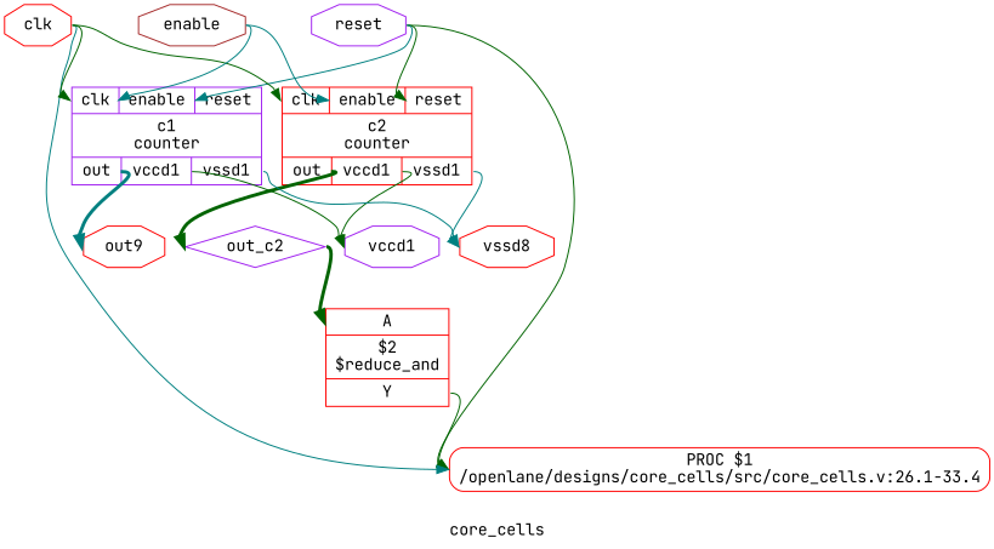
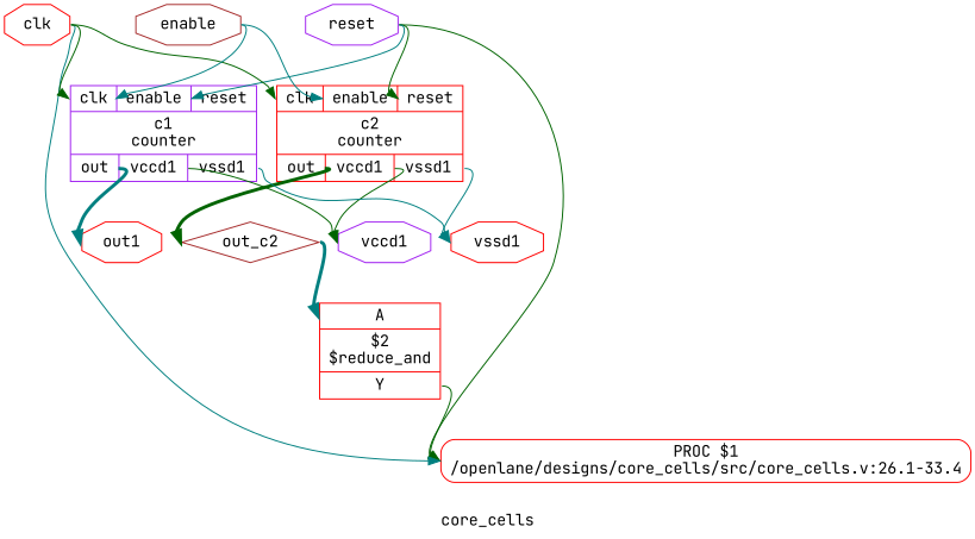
  digraph {
    fontname="JetBrains Mono"
    label=core_cells
    rankdir=TB
    remincross=true
    node [color=red fontcolor=black fontname="JetBrains Mono" shape=octagon]
    edge [color=darkgreen fontname="JetBrains Mono" headport=w tailport=e]
-   n1 [color=purple label=out_c2 shape=diamond]
+   n1 [color=brown label=out_c2 shape=diamond]
    n2 [label="{{<p14> A}|$2\n$reduce_and|{<p15> Y}}" shape=record fontcolor=""]
    n3 [label="PROC $1\n/openlane/designs/core_cells/src/core_cells.v:26.1-33.4" shape=box style=rounded fontcolor=""]
-   n4 [label=out9]
+   n4 [label=out1]
    n5 [color=purple label=reset]
    n6 [label="{{<p7> clk|<p8> enable|<p6> reset}|c2\ncounter|{<p11> out|<p10> vccd1|<p9> vssd1}}" shape=record fontcolor=""]
    n7 [color=purple label="{{<p7> clk|<p8> enable|<p6> reset}|c1\ncounter|{<p11> out|<p10> vccd1|<p9> vssd1}}" shape=record fontcolor=""]
-   n8 [label=vssd8]
+   n8 [label=vssd1]
    n9 [color=purple label=vccd1]
    n10 [label=clk]
    n11 [color=brown label=enable]
-   n1 -> n2 [headport="p14:w" style="setlinewidth(3)"]
+   n1 -> n2 [color=teal headport="p14:w" style="setlinewidth(3)"]
    n2 -> n3 [tailport="p15:e"]
    n5 -> n3
    n5 -> n6 [headport="p6:w"]
    n5 -> n7 [color=teal headport="p6:w"]
    n6 -> n1 [style="setlinewidth(3)" tailport="p11:e"]
    n6 -> n8 [color=teal tailport="p9:e"]
    n6 -> n9 [tailport="p10:e"]
    n7 -> n4 [color=teal style="setlinewidth(3)" tailport="p11:e"]
    n7 -> n8 [color=teal tailport="p9:e"]
    n7 -> n9 [tailport="p10:e"]
    n10 -> n3 [color=teal]
    n10 -> n6 [headport="p7:w"]
    n10 -> n7 [headport="p7:w"]
    n11 -> n6 [color=teal headport="p8:w"]
    n11 -> n7 [color=teal headport="p8:w"]
  }
